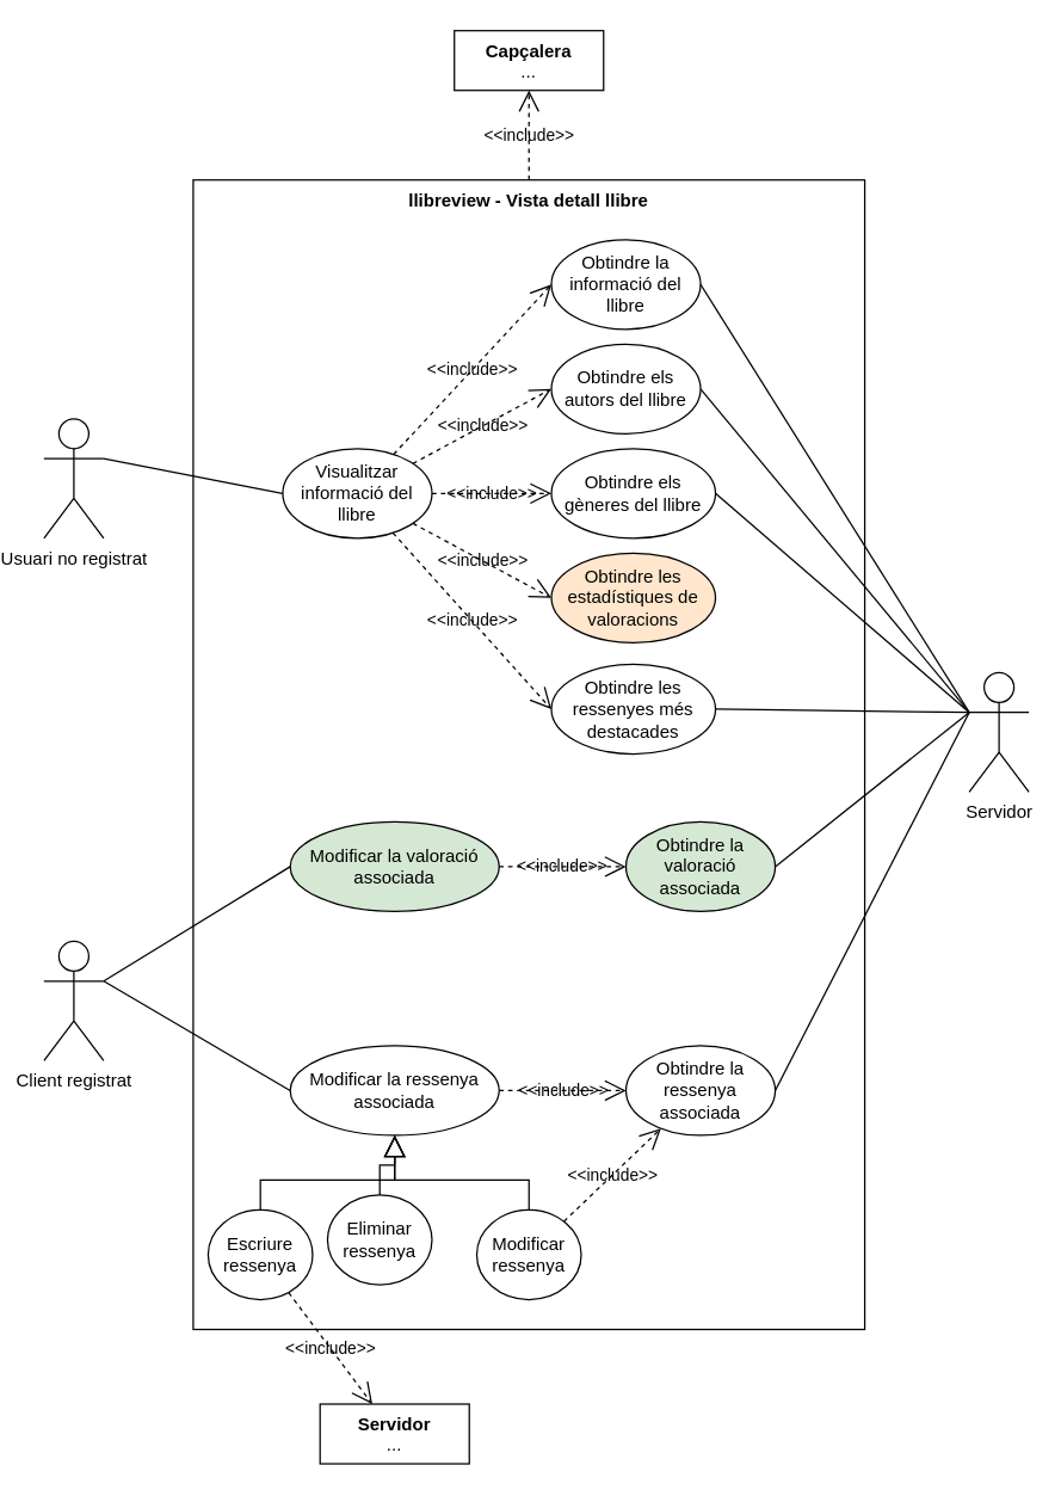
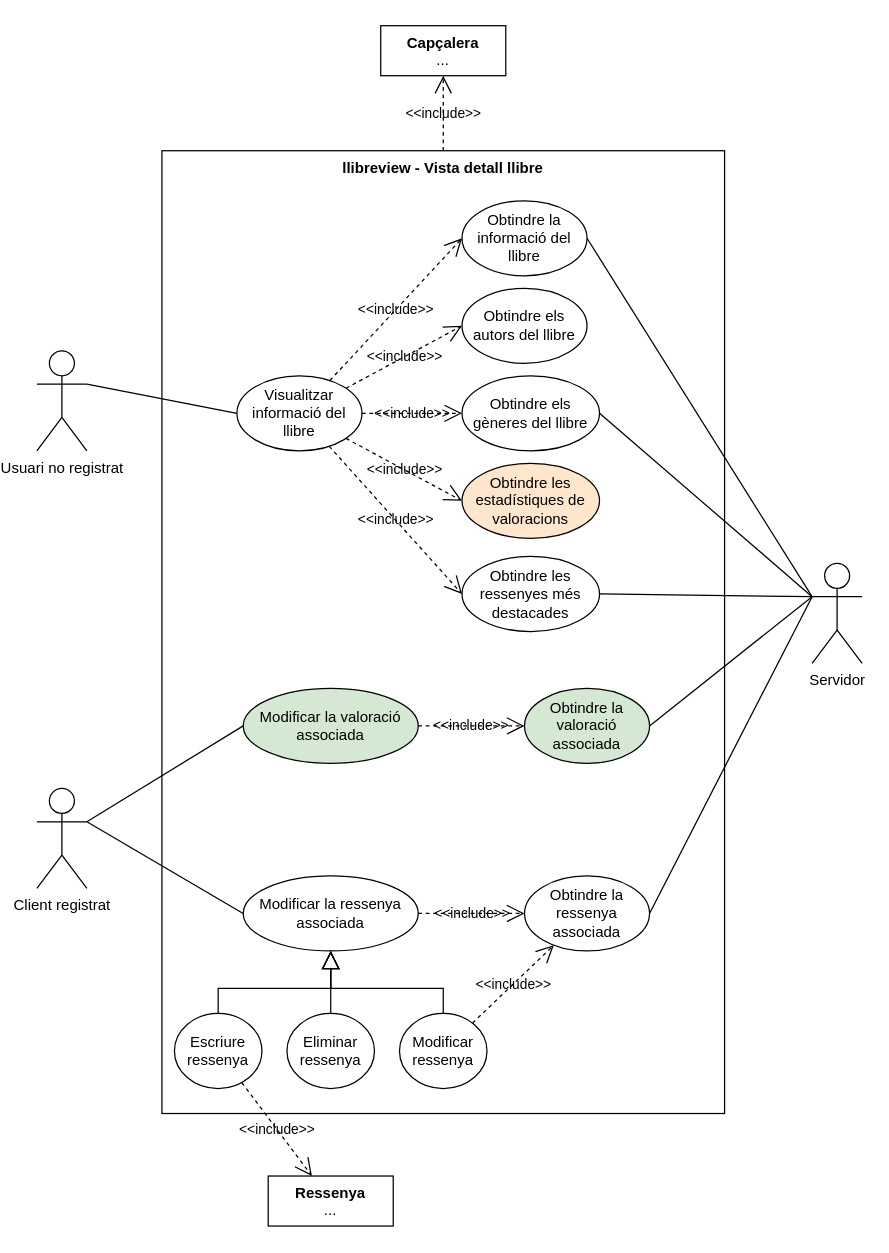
  <mxCell id="0" />
  <mxCell id="1" parent="0" />
  <mxCell id="2" value="Client registrat" style="shape=umlActor;verticalLabelPosition=bottom;verticalAlign=top;html=1;outlineConnect=0;" parent="1" vertex="1"><mxGeometry x="20" y="630" width="40" height="80" as="geometry" /></mxCell>
  <mxCell id="3" value="llibreview - Vista detall llibre" style="rounded=0;whiteSpace=wrap;html=1;verticalAlign=top;fontStyle=1" parent="1" vertex="1"><mxGeometry x="120" y="120" width="450" height="770" as="geometry" /></mxCell>
  <mxCell id="4" value="Servidor" style="shape=umlActor;verticalLabelPosition=bottom;verticalAlign=top;html=1;outlineConnect=0;" parent="1" vertex="1"><mxGeometry x="640" y="450" width="40" height="80" as="geometry" /></mxCell>
  <mxCell id="5" value="&amp;lt;&amp;lt;include&amp;gt;&amp;gt;" style="edgeStyle=none;rounded=0;orthogonalLoop=1;jettySize=auto;html=1;dashed=1;startArrow=none;startFill=0;endArrow=open;endFill=0;startSize=12;endSize=12;entryX=0;entryY=0.5;entryDx=0;entryDy=0;labelBackgroundColor=none;" parent="1" source="6" target="7" edge="1"><mxGeometry relative="1" as="geometry" /></mxCell>
  <mxCell id="6" value="Visualitzar informació del llibre" style="ellipse;whiteSpace=wrap;html=1;" parent="1" vertex="1"><mxGeometry x="180" y="300" width="100" height="60" as="geometry" /></mxCell>
  <mxCell id="7" value="Obtindre la informació del llibre" style="ellipse;whiteSpace=wrap;html=1;" parent="1" vertex="1"><mxGeometry x="360" y="160" width="100" height="60" as="geometry" /></mxCell>
  <mxCell id="8" value="" style="endArrow=none;html=1;rounded=0;startSize=12;endSize=12;entryX=0;entryY=0.5;entryDx=0;entryDy=0;exitX=1;exitY=0.333;exitDx=0;exitDy=0;exitPerimeter=0;" parent="1" source="13" target="6" edge="1"><mxGeometry width="50" height="50" relative="1" as="geometry"><mxPoint x="90" y="320" as="sourcePoint" /><mxPoint x="370" y="270" as="targetPoint" /></mxGeometry></mxCell>
  <mxCell id="9" value="" style="endArrow=none;html=1;rounded=0;startSize=12;endSize=12;exitX=1;exitY=0.333;exitDx=0;exitDy=0;exitPerimeter=0;entryX=0;entryY=0.5;entryDx=0;entryDy=0;" parent="1" source="2" target="30" edge="1"><mxGeometry width="50" height="50" relative="1" as="geometry"><mxPoint x="90" y="320" as="sourcePoint" /><mxPoint x="170" y="510" as="targetPoint" /></mxGeometry></mxCell>
- <mxCell id="10" value="" style="endArrow=none;html=1;rounded=0;startSize=12;endSize=12;entryX=0;entryY=0.333;entryDx=0;entryDy=0;entryPerimeter=0;exitX=1;exitY=0.5;exitDx=0;exitDy=0;" parent="1" source="16" target="4" edge="1"><mxGeometry width="50" height="50" relative="1" as="geometry"><mxPoint x="250" y="440" as="sourcePoint" /><mxPoint x="570" y="310" as="targetPoint" /></mxGeometry></mxCell>
  <mxCell id="11" value="" style="endArrow=none;html=1;rounded=0;startSize=12;endSize=12;entryX=0;entryY=0.333;entryDx=0;entryDy=0;entryPerimeter=0;" parent="1" target="4" edge="1"><mxGeometry width="50" height="50" relative="1" as="geometry"><mxPoint x="460" y="190" as="sourcePoint" /><mxPoint x="550" y="310" as="targetPoint" /></mxGeometry></mxCell>
  <mxCell id="12" value="" style="endArrow=none;html=1;rounded=0;startSize=12;endSize=12;entryX=0;entryY=0.333;entryDx=0;entryDy=0;entryPerimeter=0;exitX=1;exitY=0.5;exitDx=0;exitDy=0;" parent="1" source="17" target="4" edge="1"><mxGeometry width="50" height="50" relative="1" as="geometry"><mxPoint x="510" y="550" as="sourcePoint" /><mxPoint x="550" y="310" as="targetPoint" /></mxGeometry></mxCell>
  <mxCell id="13" value="Usuari no registrat" style="shape=umlActor;verticalLabelPosition=bottom;verticalAlign=top;html=1;outlineConnect=0;" parent="1" vertex="1"><mxGeometry x="20" y="280" width="40" height="80" as="geometry" /></mxCell>
  <mxCell id="14" value="&amp;lt;&amp;lt;include&amp;gt;&amp;gt;" style="edgeStyle=none;rounded=0;orthogonalLoop=1;jettySize=auto;html=1;dashed=1;startArrow=none;startFill=0;endArrow=open;endFill=0;startSize=12;endSize=12;labelBackgroundColor=none;" edge="1" parent="1" source="3" target="15"><mxGeometry relative="1" as="geometry"><mxPoint x="257" y="219" as="sourcePoint" /><mxPoint x="390" y="-10" as="targetPoint" /></mxGeometry></mxCell>
  <mxCell id="15" value="Capçalera&lt;div&gt;&lt;span style=&quot;font-weight: normal;&quot;&gt;...&lt;/span&gt;&lt;/div&gt;" style="rounded=0;whiteSpace=wrap;html=1;verticalAlign=top;fontStyle=1" vertex="1" parent="1"><mxGeometry x="295" y="20" width="100" height="40" as="geometry" /></mxCell>
  <mxCell id="16" value="Obtindre els autors del llibre" style="ellipse;whiteSpace=wrap;html=1;" vertex="1" parent="1"><mxGeometry x="360" y="230" width="100" height="60" as="geometry" /></mxCell>
  <mxCell id="17" value="Obtindre els gèneres del llibre" style="ellipse;whiteSpace=wrap;html=1;" vertex="1" parent="1"><mxGeometry x="360" y="300" width="110" height="60" as="geometry" /></mxCell>
  <mxCell id="18" value="Obtindre les estadístiques de valoracions" style="ellipse;whiteSpace=wrap;html=1;fillColor=#ffe6cc;" vertex="1" parent="1"><mxGeometry x="360" y="370" width="110" height="60" as="geometry" /></mxCell>
  <mxCell id="19" value="Obtindre les ressenyes més destacades" style="ellipse;whiteSpace=wrap;html=1;" vertex="1" parent="1"><mxGeometry x="360" y="444.5" width="110" height="60" as="geometry" /></mxCell>
  <mxCell id="20" value="" style="endArrow=none;html=1;rounded=0;startSize=12;endSize=12;entryX=0;entryY=0.333;entryDx=0;entryDy=0;entryPerimeter=0;exitX=1;exitY=0.5;exitDx=0;exitDy=0;" edge="1" parent="1" source="19" target="4"><mxGeometry width="50" height="50" relative="1" as="geometry"><mxPoint x="457" y="390" as="sourcePoint" /><mxPoint x="690" y="267" as="targetPoint" /></mxGeometry></mxCell>
  <mxCell id="21" value="&amp;lt;&amp;lt;include&amp;gt;&amp;gt;" style="edgeStyle=none;rounded=0;orthogonalLoop=1;jettySize=auto;html=1;dashed=1;startArrow=none;startFill=0;endArrow=open;endFill=0;startSize=12;endSize=12;entryX=0;entryY=0.5;entryDx=0;entryDy=0;labelBackgroundColor=none;" edge="1" parent="1" source="6" target="16"><mxGeometry relative="1" as="geometry"><mxPoint x="286" y="329" as="sourcePoint" /><mxPoint x="370" y="200" as="targetPoint" /></mxGeometry></mxCell>
  <mxCell id="22" value="&amp;lt;&amp;lt;include&amp;gt;&amp;gt;" style="edgeStyle=none;rounded=0;orthogonalLoop=1;jettySize=auto;html=1;dashed=1;startArrow=none;startFill=0;endArrow=open;endFill=0;startSize=12;endSize=12;labelBackgroundColor=none;" edge="1" parent="1" source="6" target="17"><mxGeometry relative="1" as="geometry"><mxPoint x="282" y="324" as="sourcePoint" /><mxPoint x="378" y="286" as="targetPoint" /></mxGeometry></mxCell>
  <mxCell id="23" value="&amp;lt;&amp;lt;include&amp;gt;&amp;gt;" style="edgeStyle=none;rounded=0;orthogonalLoop=1;jettySize=auto;html=1;dashed=1;startArrow=none;startFill=0;endArrow=open;endFill=0;startSize=12;endSize=12;entryX=0;entryY=0.5;entryDx=0;entryDy=0;labelBackgroundColor=none;" edge="1" parent="1" source="6" target="18"><mxGeometry relative="1" as="geometry"><mxPoint x="292" y="334" as="sourcePoint" /><mxPoint x="388" y="296" as="targetPoint" /></mxGeometry></mxCell>
  <mxCell id="24" value="&amp;lt;&amp;lt;include&amp;gt;&amp;gt;" style="edgeStyle=none;rounded=0;orthogonalLoop=1;jettySize=auto;html=1;dashed=1;startArrow=none;startFill=0;endArrow=open;endFill=0;startSize=12;endSize=12;entryX=0;entryY=0.5;entryDx=0;entryDy=0;labelBackgroundColor=none;" edge="1" parent="1" source="6" target="19"><mxGeometry relative="1" as="geometry"><mxPoint x="302" y="344" as="sourcePoint" /><mxPoint x="398" y="306" as="targetPoint" /></mxGeometry></mxCell>
  <mxCell id="25" style="edgeStyle=orthogonalEdgeStyle;rounded=0;orthogonalLoop=1;jettySize=auto;html=1;endArrow=block;endFill=0;startSize=11;endSize=12;" edge="1" parent="1" source="26" target="30"><mxGeometry relative="1" as="geometry" /></mxCell>
  <mxCell id="26" value="Escriure ressenya" style="ellipse;whiteSpace=wrap;html=1;" vertex="1" parent="1"><mxGeometry x="130" y="810" width="70" height="60" as="geometry" /></mxCell>
  <mxCell id="27" value="Obtindre la ressenya associada" style="ellipse;whiteSpace=wrap;html=1;" vertex="1" parent="1"><mxGeometry x="410" y="700" width="100" height="60" as="geometry" /></mxCell>
  <mxCell id="28" value="" style="endArrow=none;html=1;rounded=0;startSize=12;endSize=12;exitX=1;exitY=0.5;exitDx=0;exitDy=0;entryX=0;entryY=0.333;entryDx=0;entryDy=0;entryPerimeter=0;" edge="1" parent="1" source="27" target="4"><mxGeometry width="50" height="50" relative="1" as="geometry"><mxPoint x="470" y="485" as="sourcePoint" /><mxPoint x="690" y="390" as="targetPoint" /></mxGeometry></mxCell>
  <mxCell id="29" value="&amp;lt;&amp;lt;include&amp;gt;&amp;gt;" style="edgeStyle=none;rounded=0;orthogonalLoop=1;jettySize=auto;html=1;dashed=1;startArrow=none;startFill=0;endArrow=open;endFill=0;startSize=12;endSize=12;labelBackgroundColor=none;" edge="1" parent="1" source="30" target="27"><mxGeometry relative="1" as="geometry"><mxPoint x="264" y="526" as="sourcePoint" /><mxPoint x="370" y="645" as="targetPoint" /></mxGeometry></mxCell>
  <mxCell id="30" value="Modificar la ressenya associada" style="ellipse;whiteSpace=wrap;html=1;" vertex="1" parent="1"><mxGeometry x="185" y="700" width="140" height="60" as="geometry" /></mxCell>
- <mxCell id="31" value="Eliminar ressenya" style="ellipse;whiteSpace=wrap;html=1;" vertex="1" parent="1"><mxGeometry x="210" y="800" width="70" height="60" as="geometry" /></mxCell>
+ <mxCell id="31" value="Eliminar ressenya" style="ellipse;whiteSpace=wrap;html=1;" vertex="1" parent="1"><mxGeometry x="220" y="810" width="70" height="60" as="geometry" /></mxCell>
  <mxCell id="32" value="Modificar ressenya" style="ellipse;whiteSpace=wrap;html=1;" vertex="1" parent="1"><mxGeometry x="310" y="810" width="70" height="60" as="geometry" /></mxCell>
  <mxCell id="33" style="edgeStyle=orthogonalEdgeStyle;rounded=0;orthogonalLoop=1;jettySize=auto;html=1;endArrow=block;endFill=0;startSize=11;endSize=12;exitX=0.5;exitY=0;exitDx=0;exitDy=0;entryX=0.5;entryY=1;entryDx=0;entryDy=0;" edge="1" parent="1" source="32" target="30"><mxGeometry relative="1" as="geometry"><mxPoint x="175" y="820" as="sourcePoint" /><mxPoint x="265" y="770" as="targetPoint" /></mxGeometry></mxCell>
  <mxCell id="34" style="edgeStyle=orthogonalEdgeStyle;rounded=0;orthogonalLoop=1;jettySize=auto;html=1;endArrow=block;endFill=0;startSize=11;endSize=12;entryX=0.5;entryY=1;entryDx=0;entryDy=0;" edge="1" parent="1" source="31" target="30"><mxGeometry relative="1" as="geometry"><mxPoint x="355" y="820" as="sourcePoint" /><mxPoint x="265" y="770" as="targetPoint" /></mxGeometry></mxCell>
- <mxCell id="35" value="Servidor&lt;div&gt;&lt;span style=&quot;font-weight: normal;&quot;&gt;...&lt;/span&gt;&lt;/div&gt;" style="rounded=0;whiteSpace=wrap;html=1;verticalAlign=top;fontStyle=1" vertex="1" parent="1"><mxGeometry x="205" y="940" width="100" height="40" as="geometry" /></mxCell>
+ <mxCell id="35" value="Ressenya&lt;div&gt;&lt;span style=&quot;font-weight: normal;&quot;&gt;...&lt;/span&gt;&lt;/div&gt;" style="rounded=0;whiteSpace=wrap;html=1;verticalAlign=top;fontStyle=1" vertex="1" parent="1"><mxGeometry x="205" y="940" width="100" height="40" as="geometry" /></mxCell>
  <mxCell id="36" value="&amp;lt;&amp;lt;include&amp;gt;&amp;gt;" style="edgeStyle=none;rounded=0;orthogonalLoop=1;jettySize=auto;html=1;dashed=1;startArrow=none;startFill=0;endArrow=open;endFill=0;startSize=12;endSize=12;labelBackgroundColor=none;" edge="1" parent="1" source="26" target="35"><mxGeometry relative="1" as="geometry"><mxPoint x="335" y="740" as="sourcePoint" /><mxPoint x="450" y="740" as="targetPoint" /></mxGeometry></mxCell>
  <mxCell id="37" value="&amp;lt;&amp;lt;include&amp;gt;&amp;gt;" style="edgeStyle=none;rounded=0;orthogonalLoop=1;jettySize=auto;html=1;dashed=1;startArrow=none;startFill=0;endArrow=open;endFill=0;startSize=12;endSize=12;labelBackgroundColor=none;" edge="1" parent="1" source="32" target="27"><mxGeometry relative="1" as="geometry"><mxPoint x="194" y="875" as="sourcePoint" /><mxPoint x="250" y="950" as="targetPoint" /></mxGeometry></mxCell>
  <mxCell id="38" value="Modificar la valoració associada" style="ellipse;whiteSpace=wrap;html=1;fillColor=#d5e8d4;" vertex="1" parent="1"><mxGeometry x="185" y="550" width="140" height="60" as="geometry" /></mxCell>
  <mxCell id="39" value="" style="endArrow=none;html=1;rounded=0;startSize=12;endSize=12;exitX=1;exitY=0.333;exitDx=0;exitDy=0;exitPerimeter=0;jumpStyle=none;jumpSize=9;entryX=0;entryY=0.5;entryDx=0;entryDy=0;" edge="1" parent="1" source="2" target="38"><mxGeometry width="50" height="50" relative="1" as="geometry"><mxPoint x="30" y="487" as="sourcePoint" /><mxPoint x="195" y="740" as="targetPoint" /></mxGeometry></mxCell>
  <mxCell id="40" value="Obtindre la valoració associada" style="ellipse;whiteSpace=wrap;html=1;fillColor=#d5e8d4;" vertex="1" parent="1"><mxGeometry x="410" y="550" width="100" height="60" as="geometry" /></mxCell>
  <mxCell id="41" value="&amp;lt;&amp;lt;include&amp;gt;&amp;gt;" style="edgeStyle=none;rounded=0;orthogonalLoop=1;jettySize=auto;html=1;dashed=1;startArrow=none;startFill=0;endArrow=open;endFill=0;startSize=12;endSize=12;labelBackgroundColor=none;" edge="1" parent="1" source="38" target="40"><mxGeometry x="-0.004" relative="1" as="geometry"><mxPoint x="335" y="740" as="sourcePoint" /><mxPoint x="450" y="740" as="targetPoint" /><mxPoint as="offset" /></mxGeometry></mxCell>
  <mxCell id="42" value="" style="endArrow=none;html=1;rounded=0;startSize=12;endSize=12;exitX=1;exitY=0.5;exitDx=0;exitDy=0;entryX=0;entryY=0.333;entryDx=0;entryDy=0;entryPerimeter=0;" edge="1" parent="1" source="40" target="4"><mxGeometry width="50" height="50" relative="1" as="geometry"><mxPoint x="550" y="740" as="sourcePoint" /><mxPoint x="690" y="267" as="targetPoint" /></mxGeometry></mxCell>
